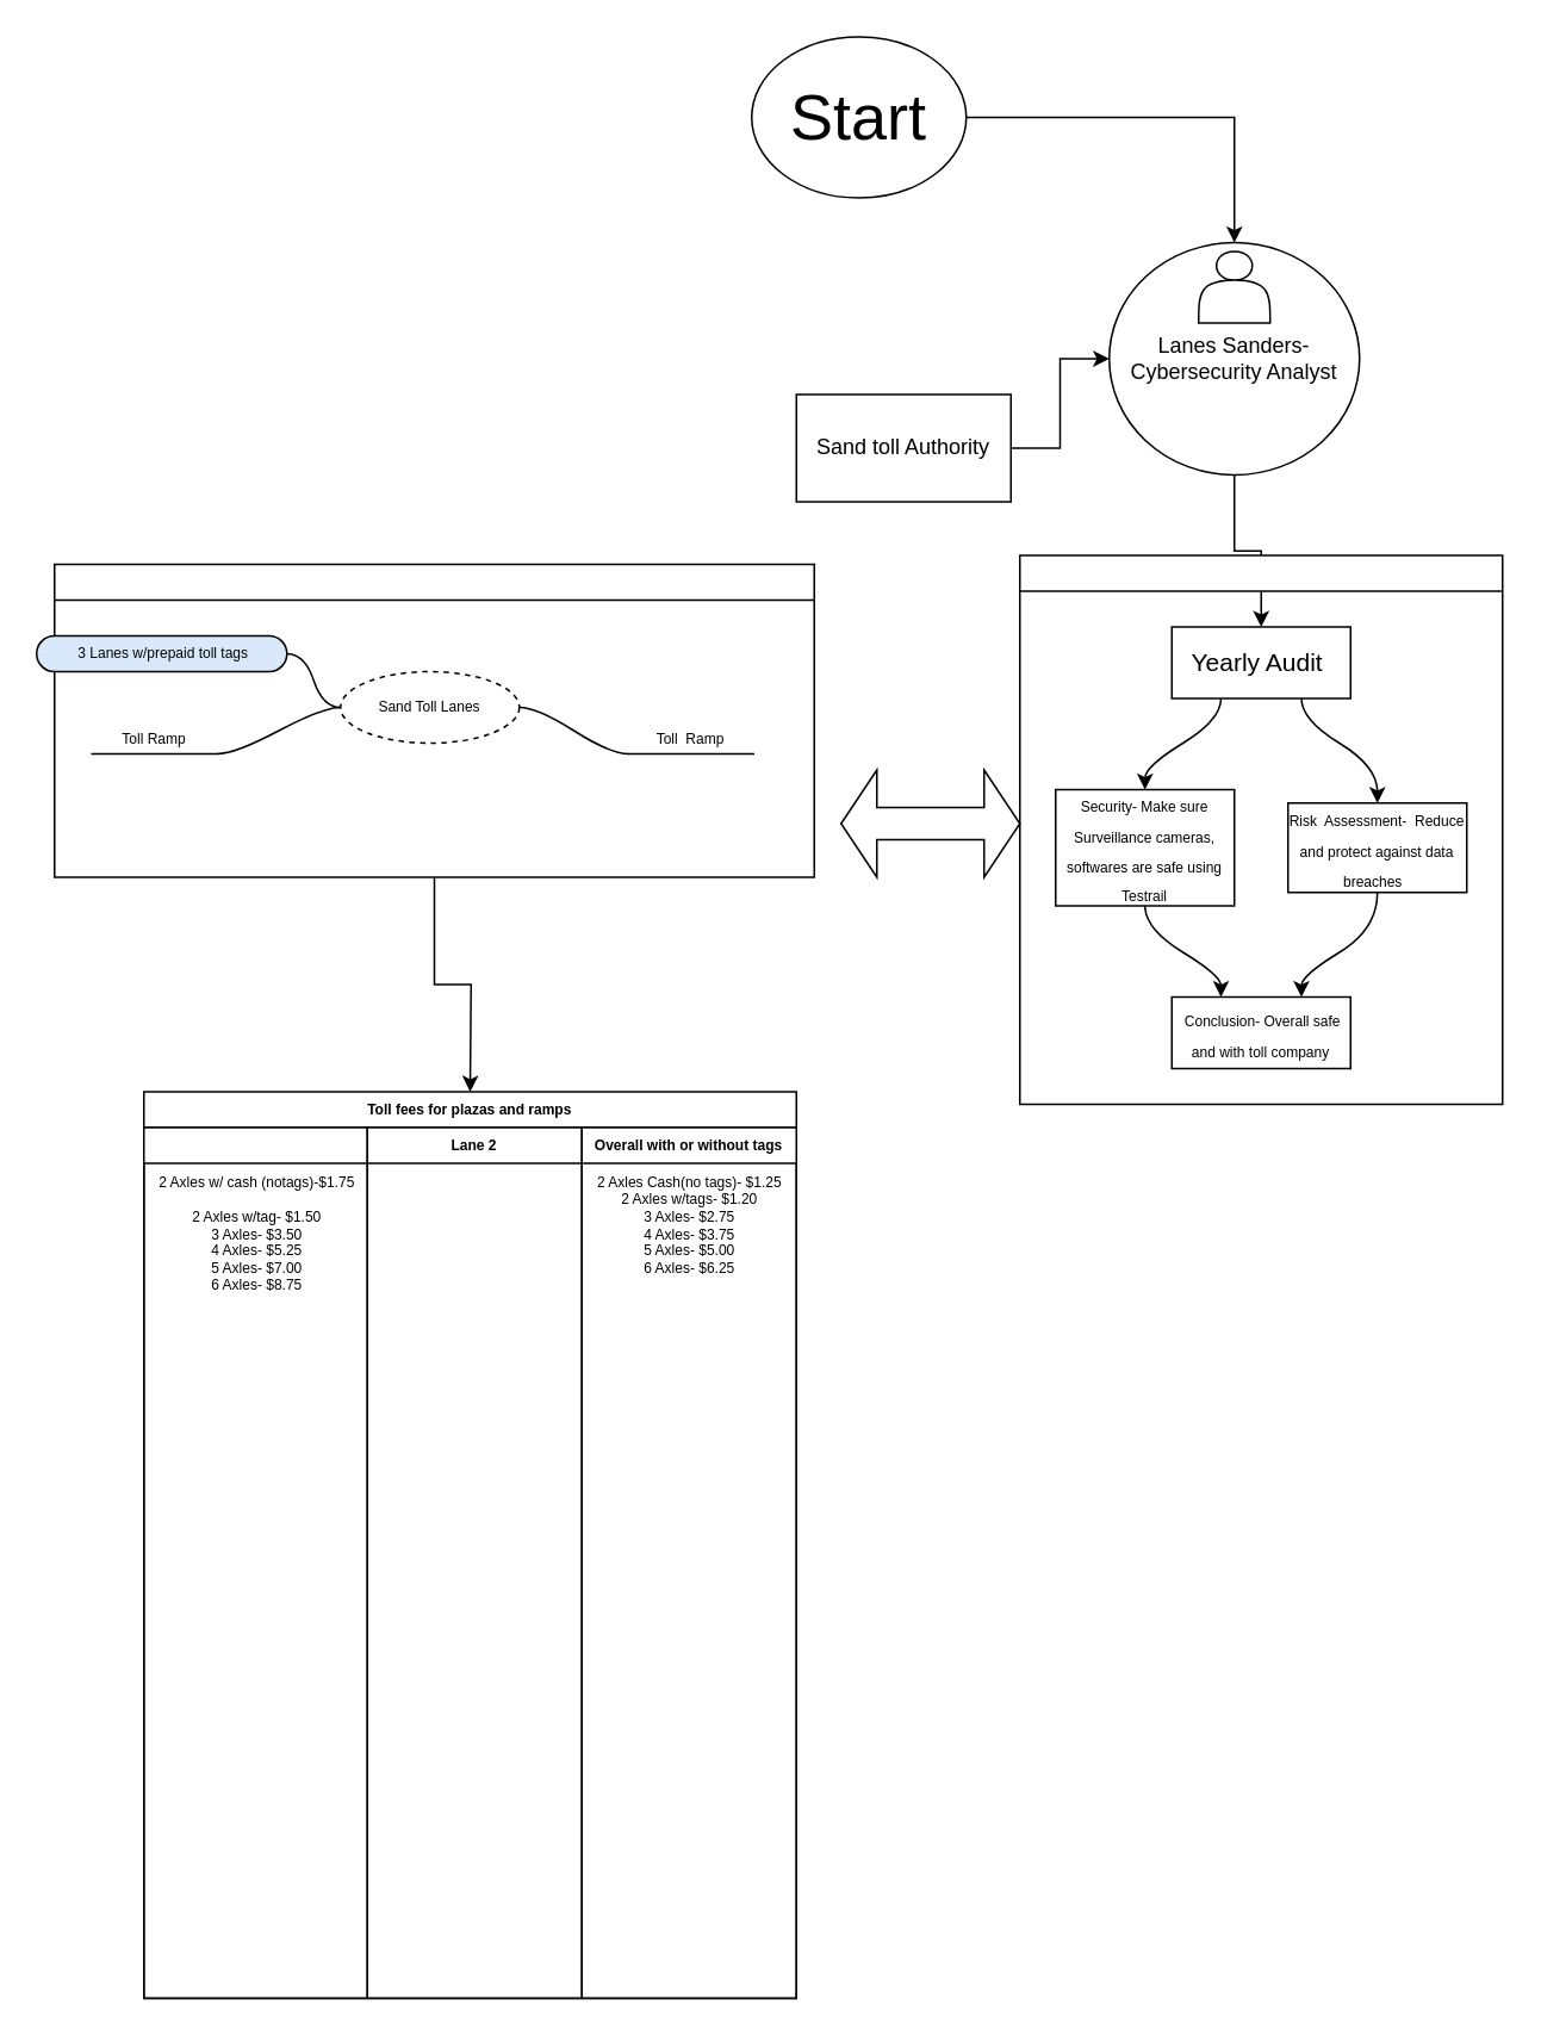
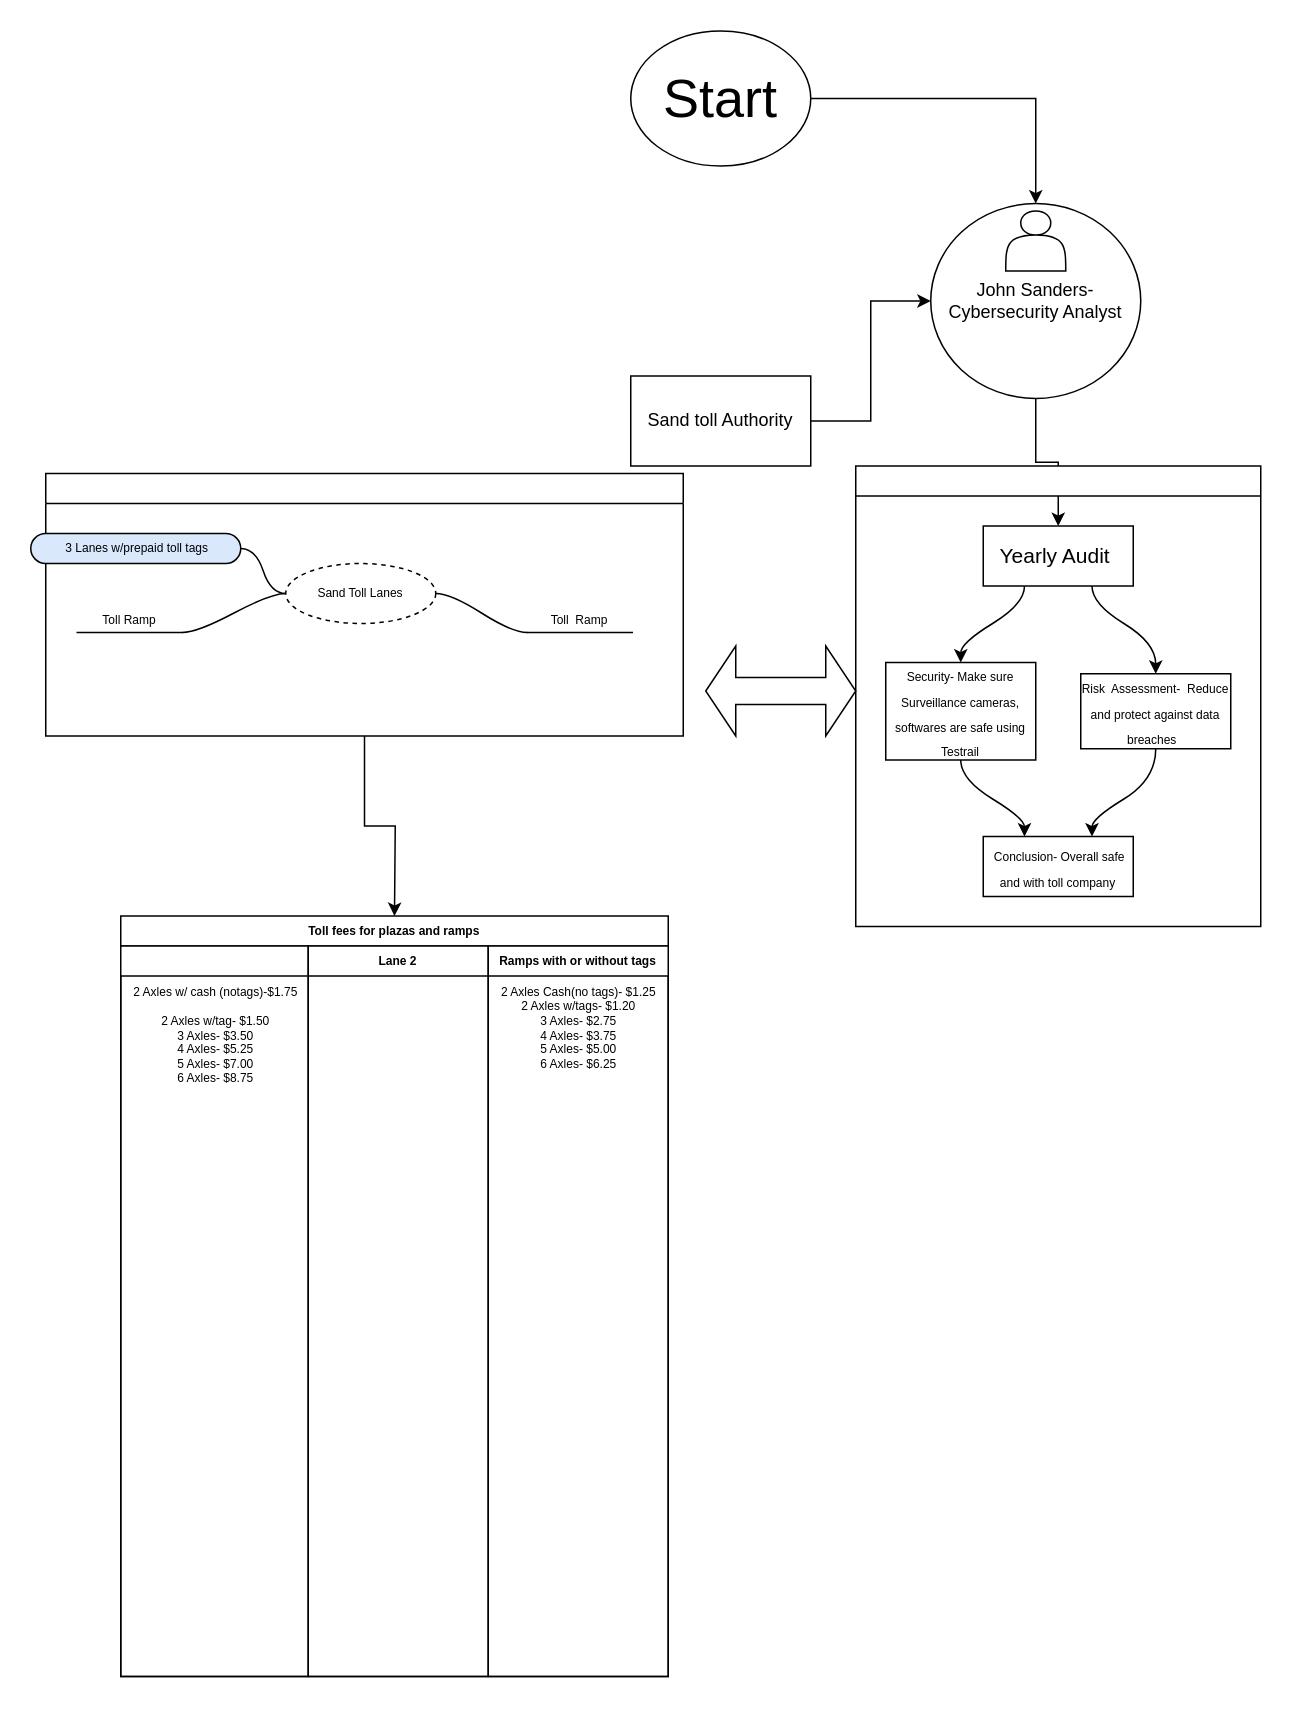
  <mxCell id="0" />
  <mxCell id="1" parent="0" />
  <mxCell id="2" value="" style="edgeStyle=orthogonalEdgeStyle;rounded=0;orthogonalLoop=1;jettySize=auto;html=1;fontSize=14;" edge="1" parent="1" source="3" target="7"><mxGeometry relative="1" as="geometry" /></mxCell>
  <mxCell id="3" value="&lt;font style=&quot;font-size: 36px;&quot;&gt;Start&lt;/font&gt;" style="ellipse;whiteSpace=wrap;html=1;" vertex="1" parent="1"><mxGeometry x="420" y="20" width="120" height="90" as="geometry" /></mxCell>
  <mxCell id="4" value="" style="edgeStyle=orthogonalEdgeStyle;rounded=0;orthogonalLoop=1;jettySize=auto;html=1;fontSize=14;" edge="1" parent="1" source="5" target="7"><mxGeometry relative="1" as="geometry" /></mxCell>
- <mxCell id="5" value="Sand toll Authority" style="whiteSpace=wrap;html=1;" vertex="1" parent="1"><mxGeometry x="445" y="220" width="120" height="60" as="geometry" /></mxCell>
+ <mxCell id="5" value="Sand toll Authority" style="whiteSpace=wrap;html=1;" vertex="1" parent="1"><mxGeometry x="420" y="250" width="120" height="60" as="geometry" /></mxCell>
  <mxCell id="6" value="" style="edgeStyle=orthogonalEdgeStyle;rounded=0;orthogonalLoop=1;jettySize=auto;html=1;fontSize=14;" edge="1" parent="1" source="7" target="10"><mxGeometry relative="1" as="geometry" /></mxCell>
- <mxCell id="7" value="Lanes Sanders-Cybersecurity Analyst" style="ellipse;whiteSpace=wrap;html=1;" vertex="1" parent="1"><mxGeometry x="620" y="135" width="140" height="130" as="geometry" /></mxCell>
+ <mxCell id="7" value="John Sanders-Cybersecurity Analyst" style="ellipse;whiteSpace=wrap;html=1;" vertex="1" parent="1"><mxGeometry x="620" y="135" width="140" height="130" as="geometry" /></mxCell>
  <mxCell id="8" value="" style="shape=actor;whiteSpace=wrap;html=1;fontSize=14;" vertex="1" parent="1"><mxGeometry x="670" y="140" width="40" height="40" as="geometry" /></mxCell>
  <mxCell id="9" value="" style="swimlane;startSize=20;horizontal=1;childLayout=flowLayout;flowOrientation=north;resizable=0;interRankCellSpacing=50;containerType=tree;fontSize=14;" vertex="1" parent="1"><mxGeometry x="570" y="310" width="270" height="307" as="geometry" /></mxCell>
  <mxCell id="10" value="Yearly Audit&amp;nbsp;" style="whiteSpace=wrap;html=1;fontSize=14;" vertex="1" parent="9"><mxGeometry x="85" y="40" width="100" height="40" as="geometry" /></mxCell>
  <mxCell id="11" value="&lt;font style=&quot;font-size: 8px;&quot;&gt;Security- Make sure Surveillance cameras, softwares are safe using Testrail&lt;/font&gt;" style="whiteSpace=wrap;html=1;fontSize=14;" vertex="1" parent="9"><mxGeometry x="20" y="131" width="100" height="65" as="geometry" /></mxCell>
  <mxCell id="12" value="" style="html=1;curved=1;rounded=0;fontSize=14;noEdgeStyle=1;orthogonal=1;" edge="1" parent="9" source="10" target="11"><mxGeometry relative="1" as="geometry"><Array as="points"><mxPoint x="112.5" y="92" /><mxPoint x="70" y="118" /></Array></mxGeometry></mxCell>
  <mxCell id="13" value="&lt;font style=&quot;font-size: 8px;&quot;&gt;Risk&amp;nbsp; Assessment-&amp;nbsp; Reduce and protect against data breaches&amp;nbsp;&amp;nbsp;&lt;/font&gt;" style="whiteSpace=wrap;html=1;fontSize=14;" vertex="1" parent="9"><mxGeometry x="150" y="138.5" width="100" height="50" as="geometry" /></mxCell>
  <mxCell id="14" value="" style="html=1;curved=1;rounded=0;fontSize=14;noEdgeStyle=1;orthogonal=1;" edge="1" parent="9" source="10" target="13"><mxGeometry relative="1" as="geometry"><Array as="points"><mxPoint x="157.5" y="92" /><mxPoint x="200" y="118" /></Array></mxGeometry></mxCell>
  <mxCell id="15" value="&lt;span style=&quot;font-size: 8px;&quot;&gt;&amp;nbsp;Conclusion- Overall safe and with toll company&lt;/span&gt;" style="whiteSpace=wrap;html=1;fontSize=14;" vertex="1" parent="9"><mxGeometry x="85" y="247" width="100" height="40" as="geometry" /></mxCell>
  <mxCell id="16" value="" style="html=1;curved=1;rounded=0;fontSize=14;noEdgeStyle=1;orthogonal=1;" edge="1" parent="9" source="11" target="15"><mxGeometry relative="1" as="geometry"><Array as="points"><mxPoint x="70" y="209" /><mxPoint x="112.5" y="235" /></Array></mxGeometry></mxCell>
  <mxCell id="17" value="" style="html=1;curved=1;rounded=0;fontSize=14;noEdgeStyle=1;orthogonal=1;" edge="1" parent="9" source="13" target="15"><mxGeometry relative="1" as="geometry"><Array as="points"><mxPoint x="200" y="209" /><mxPoint x="157.5" y="235" /></Array></mxGeometry></mxCell>
  <mxCell id="18" value="" style="shape=doubleArrow;whiteSpace=wrap;html=1;fontSize=8;" vertex="1" parent="1"><mxGeometry x="470" y="430" width="100" height="60" as="geometry" /></mxCell>
  <mxCell id="19" value="" style="edgeStyle=orthogonalEdgeStyle;rounded=0;orthogonalLoop=1;jettySize=auto;html=1;fontSize=8;" edge="1" parent="1" source="20"><mxGeometry relative="1" as="geometry"><mxPoint x="262.5" y="610" as="targetPoint" /></mxGeometry></mxCell>
  <mxCell id="20" value="" style="swimlane;startSize=20;horizontal=1;containerType=tree;fontSize=8;" vertex="1" parent="1"><mxGeometry x="30" y="315" width="425" height="175" as="geometry" /></mxCell>
  <mxCell id="21" value="" style="edgeStyle=entityRelationEdgeStyle;startArrow=none;endArrow=none;segment=10;curved=1;rounded=0;fontSize=8;" edge="1" parent="20" source="24" target="25"><mxGeometry relative="1" as="geometry" /></mxCell>
  <mxCell id="22" value="" style="edgeStyle=entityRelationEdgeStyle;startArrow=none;endArrow=none;segment=10;curved=1;rounded=0;fontSize=8;" edge="1" parent="20" source="24" target="26"><mxGeometry relative="1" as="geometry" /></mxCell>
  <mxCell id="23" value="" style="edgeStyle=entityRelationEdgeStyle;startArrow=none;endArrow=none;segment=10;curved=1;rounded=0;fontSize=8;" edge="1" parent="20" source="24" target="27"><mxGeometry relative="1" as="geometry" /></mxCell>
  <mxCell id="24" value="Sand Toll Lanes" style="ellipse;whiteSpace=wrap;html=1;align=center;treeFolding=1;treeMoving=1;newEdgeStyle={&quot;edgeStyle&quot;:&quot;entityRelationEdgeStyle&quot;,&quot;startArrow&quot;:&quot;none&quot;,&quot;endArrow&quot;:&quot;none&quot;,&quot;segment&quot;:10,&quot;curved&quot;:1};fontSize=8;dashed=1;" vertex="1" parent="20"><mxGeometry x="160" y="60" width="100" height="40" as="geometry" /></mxCell>
  <mxCell id="25" value="Toll&amp;nbsp; Ramp" style="whiteSpace=wrap;html=1;shape=partialRectangle;top=0;left=0;bottom=1;right=0;points=[[0,1],[1,1]];fillColor=none;align=center;verticalAlign=bottom;routingCenterY=0.5;snapToPoint=1;autosize=1;treeFolding=1;treeMoving=1;newEdgeStyle={&quot;edgeStyle&quot;:&quot;entityRelationEdgeStyle&quot;,&quot;startArrow&quot;:&quot;none&quot;,&quot;endArrow&quot;:&quot;none&quot;,&quot;segment&quot;:10,&quot;curved&quot;:1};fontSize=8;" vertex="1" parent="20"><mxGeometry x="321" y="86" width="70" height="20" as="geometry" /></mxCell>
  <mxCell id="26" value="&amp;nbsp;3 Lanes w/prepaid toll tags" style="whiteSpace=wrap;html=1;rounded=1;arcSize=50;align=center;verticalAlign=middle;strokeWidth=1;autosize=1;spacing=4;treeFolding=1;treeMoving=1;newEdgeStyle={&quot;edgeStyle&quot;:&quot;entityRelationEdgeStyle&quot;,&quot;startArrow&quot;:&quot;none&quot;,&quot;endArrow&quot;:&quot;none&quot;,&quot;segment&quot;:10,&quot;curved&quot;:1};fontSize=8;fillColor=#dae8fc;" vertex="1" parent="20"><mxGeometry x="-10" y="40" width="140" height="20" as="geometry" /></mxCell>
  <mxCell id="27" value="Toll Ramp" style="whiteSpace=wrap;html=1;shape=partialRectangle;top=0;left=0;bottom=1;right=0;points=[[0,1],[1,1]];fillColor=none;align=center;verticalAlign=bottom;routingCenterY=0.5;snapToPoint=1;autosize=1;treeFolding=1;treeMoving=1;newEdgeStyle={&quot;edgeStyle&quot;:&quot;entityRelationEdgeStyle&quot;,&quot;startArrow&quot;:&quot;none&quot;,&quot;endArrow&quot;:&quot;none&quot;,&quot;segment&quot;:10,&quot;curved&quot;:1};fontSize=8;" vertex="1" parent="20"><mxGeometry x="21" y="86" width="70" height="20" as="geometry" /></mxCell>
  <mxCell id="28" value="Toll fees for plazas and ramps" style="swimlane;childLayout=stackLayout;resizeParent=1;resizeParentMax=0;startSize=20;fontSize=8;" vertex="1" parent="1"><mxGeometry x="80" y="610" width="365" height="507" as="geometry" /></mxCell>
  <mxCell id="29" value="" style="swimlane;startSize=20;fontSize=8;" vertex="1" parent="28"><mxGeometry y="20" width="125" height="487" as="geometry" /></mxCell>
  <mxCell id="30" value="2 Axles w/ cash (notags)-$1.75&lt;br&gt;&lt;br&gt;2 Axles w/tag- $1.50&lt;br&gt;3 Axles- $3.50&lt;br&gt;4 Axles- $5.25&lt;br&gt;5 Axles- $7.00&lt;br&gt;6 Axles- $8.75" style="text;html=1;align=center;verticalAlign=middle;resizable=0;points=[];autosize=1;strokeColor=none;fillColor=none;fontSize=8;" vertex="1" parent="29"><mxGeometry x="-2.5" y="20" width="130" height="80" as="geometry" /></mxCell>
  <mxCell id="31" value="Lane 2" style="swimlane;startSize=20;fontSize=8;" vertex="1" parent="28"><mxGeometry x="125" y="20" width="120" height="487" as="geometry" /></mxCell>
- <mxCell id="32" value="Overall with or without tags" style="swimlane;startSize=20;fontSize=8;" vertex="1" parent="28"><mxGeometry x="245" y="20" width="120" height="487" as="geometry" /></mxCell>
+ <mxCell id="32" value="Ramps with or without tags" style="swimlane;startSize=20;fontSize=8;" vertex="1" parent="28"><mxGeometry x="245" y="20" width="120" height="487" as="geometry" /></mxCell>
  <mxCell id="33" value="2 Axles Cash(no tags)- $1.25&lt;br&gt;2 Axles w/tags- $1.20&lt;br&gt;3 Axles- $2.75&lt;br&gt;4 Axles- $3.75&lt;br&gt;5 Axles- $5.00&lt;br&gt;6 Axles- $6.25" style="text;html=1;align=center;verticalAlign=middle;resizable=0;points=[];autosize=1;strokeColor=none;fillColor=none;fontSize=8;" vertex="1" parent="32"><mxGeometry y="20" width="120" height="70" as="geometry" /></mxCell>
